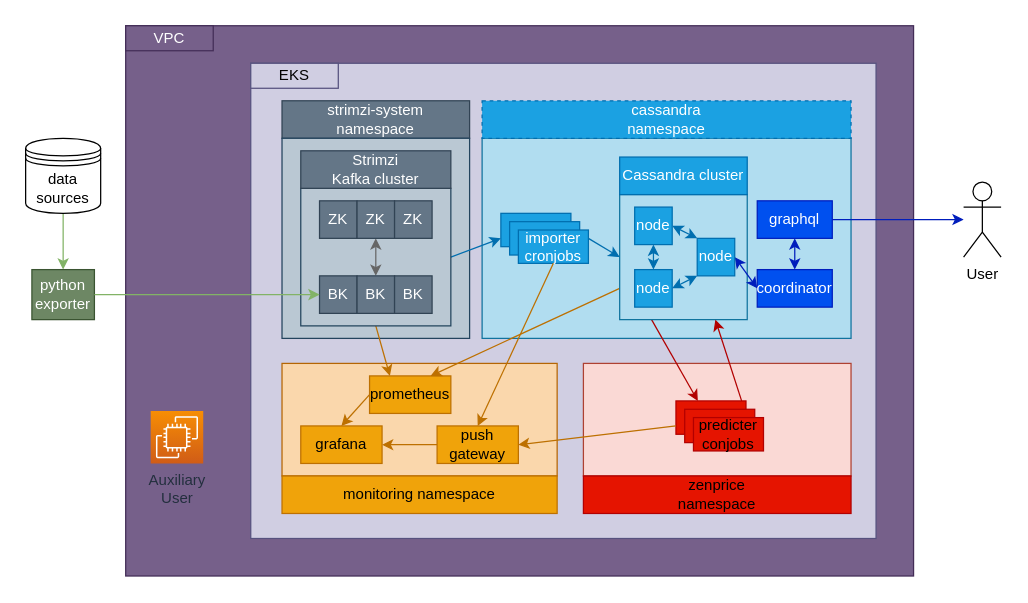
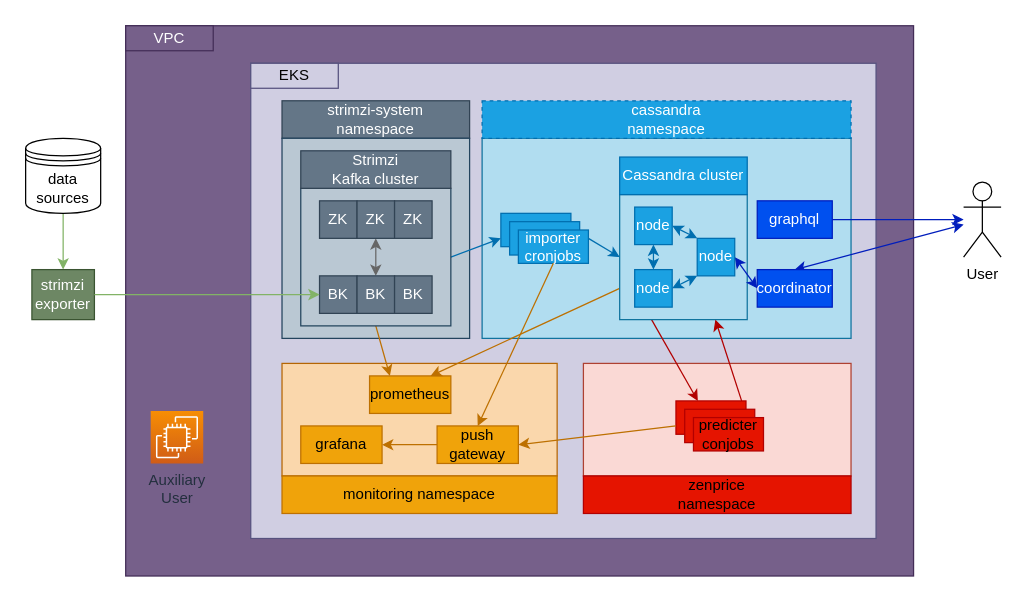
  <mxCell id="0" />
  <mxCell id="1" parent="0" />
  <mxCell id="2" value="" style="rounded=0;whiteSpace=wrap;html=1;fillColor=#76608a;fontColor=#ffffff;strokeColor=#432D57;" vertex="1" parent="1"><mxGeometry x="100" y="20" width="630" height="440" as="geometry" /></mxCell>
  <mxCell id="3" value="" style="rounded=0;whiteSpace=wrap;html=1;fillColor=#d0cee2;strokeColor=#56517e;" vertex="1" parent="1"><mxGeometry x="200" y="50" width="500" height="380" as="geometry" /></mxCell>
  <mxCell id="4" value="" style="rounded=0;whiteSpace=wrap;html=1;fillColor=#b1ddf0;strokeColor=#10739e;" vertex="1" parent="1"><mxGeometry x="385" y="110" width="295" height="160" as="geometry" /></mxCell>
  <mxCell id="5" value="" style="rounded=0;whiteSpace=wrap;html=1;fillColor=#fad9d5;strokeColor=#ae4132;" vertex="1" parent="1"><mxGeometry x="466" y="290" width="214" height="90" as="geometry" /></mxCell>
  <mxCell id="6" value="" style="rounded=0;whiteSpace=wrap;html=1;fillColor=#fad7ac;strokeColor=#b46504;" vertex="1" parent="1"><mxGeometry x="225" y="290" width="220" height="90" as="geometry" /></mxCell>
  <mxCell id="7" value="strimzi-system&lt;br&gt;namespace" style="rounded=0;whiteSpace=wrap;html=1;fillColor=#647687;fontColor=#ffffff;strokeColor=#314354;" vertex="1" parent="1"><mxGeometry x="225" y="80" width="150" height="30" as="geometry" /></mxCell>
  <mxCell id="8" value="&lt;font color=&quot;#000000&quot;&gt;zenprice&lt;br&gt;namespace&lt;/font&gt;" style="rounded=0;whiteSpace=wrap;html=1;fillColor=#e51400;fontColor=#ffffff;strokeColor=#B20000;" vertex="1" parent="1"><mxGeometry x="466" y="380" width="214" height="30" as="geometry" /></mxCell>
  <mxCell id="9" value="cassandra&lt;br&gt;namespace" style="rounded=0;whiteSpace=wrap;html=1;fillColor=#1ba1e2;fontColor=#ffffff;strokeColor=#006EAF;dashed=1;" vertex="1" parent="1"><mxGeometry x="385" y="80" width="295" height="30" as="geometry" /></mxCell>
  <mxCell id="10" value="monitoring namespace" style="rounded=0;whiteSpace=wrap;html=1;fillColor=#f0a30a;fontColor=#000000;strokeColor=#BD7000;" vertex="1" parent="1"><mxGeometry x="225" y="380" width="220" height="30" as="geometry" /></mxCell>
- <mxCell id="11" style="edgeStyle=none;html=1;exitX=0;exitY=0.5;exitDx=0;exitDy=0;entryX=0.5;entryY=0;entryDx=0;entryDy=0;fontColor=#000000;fillColor=#f0a30a;strokeColor=#BD7000;" edge="1" parent="1" source="12" target="13"><mxGeometry relative="1" as="geometry" /></mxCell>
  <mxCell id="12" value="prometheus" style="rounded=0;whiteSpace=wrap;html=1;fillColor=#f0a30a;fontColor=#000000;strokeColor=#BD7000;" vertex="1" parent="1"><mxGeometry x="295" y="300" width="65" height="30" as="geometry" /></mxCell>
  <mxCell id="13" value="grafana" style="rounded=0;whiteSpace=wrap;html=1;fillColor=#f0a30a;fontColor=#000000;strokeColor=#BD7000;" vertex="1" parent="1"><mxGeometry x="240" y="340" width="65" height="30" as="geometry" /></mxCell>
  <mxCell id="14" style="edgeStyle=none;html=1;exitX=0;exitY=0.5;exitDx=0;exitDy=0;fontColor=#000000;fillColor=#f0a30a;strokeColor=#BD7000;" edge="1" parent="1" source="15" target="13"><mxGeometry relative="1" as="geometry" /></mxCell>
  <mxCell id="15" value="push&lt;br&gt;gateway" style="rounded=0;whiteSpace=wrap;html=1;fillColor=#f0a30a;fontColor=#000000;strokeColor=#BD7000;" vertex="1" parent="1"><mxGeometry x="349" y="340" width="65" height="30" as="geometry" /></mxCell>
  <mxCell id="16" style="edgeStyle=none;html=1;exitX=0.5;exitY=1;exitDx=0;exitDy=0;fillColor=#d5e8d4;strokeColor=#82b366;gradientColor=#97d077;" edge="1" parent="1" source="17" target="18"><mxGeometry relative="1" as="geometry" /></mxCell>
  <mxCell id="17" value="data sources" style="shape=datastore;whiteSpace=wrap;html=1;" vertex="1" parent="1"><mxGeometry x="20" y="110" width="60" height="60" as="geometry" /></mxCell>
- <mxCell id="18" value="python exporter" style="rounded=0;whiteSpace=wrap;html=1;fillColor=#6d8764;fontColor=#ffffff;strokeColor=#3A5431;" vertex="1" parent="1"><mxGeometry x="25" y="215" width="50" height="40" as="geometry" /></mxCell>
+ <mxCell id="18" value="strimzi exporter" style="rounded=0;whiteSpace=wrap;html=1;fillColor=#6d8764;fontColor=#ffffff;strokeColor=#3A5431;" vertex="1" parent="1"><mxGeometry x="25" y="215" width="50" height="40" as="geometry" /></mxCell>
  <mxCell id="19" value="User" style="shape=umlActor;verticalLabelPosition=bottom;verticalAlign=top;html=1;outlineConnect=0;" vertex="1" parent="1"><mxGeometry y="145" width="30" height="60" as="geometry" x="770" /></mxCell>
  <mxCell id="20" style="edgeStyle=none;html=1;exitX=0.25;exitY=1;exitDx=0;exitDy=0;entryX=0.25;entryY=0;entryDx=0;entryDy=0;fontColor=#000000;fillColor=#e51400;strokeColor=#B20000;" edge="1" parent="1" source="22" target="39"><mxGeometry relative="1" as="geometry" /></mxCell>
  <mxCell id="21" style="edgeStyle=none;html=1;exitX=0;exitY=0.75;exitDx=0;exitDy=0;entryX=0.75;entryY=0;entryDx=0;entryDy=0;fontColor=#000000;fillColor=#f0a30a;strokeColor=#BD7000;" edge="1" parent="1" source="22" target="12"><mxGeometry relative="1" as="geometry" /></mxCell>
  <mxCell id="22" value="" style="rounded=0;whiteSpace=wrap;html=1;fillColor=#b1ddf0;strokeColor=#10739e;" vertex="1" parent="1"><mxGeometry x="495" y="155" width="102" height="100" as="geometry" /></mxCell>
  <mxCell id="23" style="edgeStyle=none;html=1;exitX=1;exitY=0.5;exitDx=0;exitDy=0;entryX=0;entryY=1;entryDx=0;entryDy=0;startArrow=classic;startFill=1;fillColor=#1ba1e2;strokeColor=#006EAF;" edge="1" parent="1" source="24" target="30"><mxGeometry relative="1" as="geometry" /></mxCell>
  <mxCell id="24" value="node" style="rounded=0;whiteSpace=wrap;html=1;fillColor=#1ba1e2;fontColor=#ffffff;strokeColor=#006EAF;" vertex="1" parent="1"><mxGeometry x="507" y="215" width="30" height="30" as="geometry" /></mxCell>
  <mxCell id="25" value="Cassandra cluster" style="rounded=0;whiteSpace=wrap;html=1;fillColor=#1ba1e2;fontColor=#ffffff;strokeColor=#006EAF;" vertex="1" parent="1"><mxGeometry x="495" y="125" width="102" height="30" as="geometry" /></mxCell>
  <mxCell id="26" style="edgeStyle=none;html=1;exitX=0.5;exitY=1;exitDx=0;exitDy=0;entryX=0.5;entryY=0;entryDx=0;entryDy=0;startArrow=classic;startFill=1;fillColor=#1ba1e2;strokeColor=#006EAF;" edge="1" parent="1" source="28" target="24"><mxGeometry relative="1" as="geometry" /></mxCell>
  <mxCell id="27" style="edgeStyle=none;html=1;exitX=1;exitY=0.5;exitDx=0;exitDy=0;entryX=0;entryY=0;entryDx=0;entryDy=0;startArrow=classic;startFill=1;fillColor=#1ba1e2;strokeColor=#006EAF;" edge="1" parent="1" source="28" target="30"><mxGeometry relative="1" as="geometry" /></mxCell>
  <mxCell id="28" value="node" style="rounded=0;whiteSpace=wrap;html=1;fillColor=#1ba1e2;fontColor=#ffffff;strokeColor=#006EAF;" vertex="1" parent="1"><mxGeometry x="507" y="165" width="30" height="30" as="geometry" /></mxCell>
  <mxCell id="29" style="edgeStyle=none;html=1;exitX=1;exitY=0.5;exitDx=0;exitDy=0;entryX=0;entryY=0.5;entryDx=0;entryDy=0;startArrow=classic;startFill=1;fillColor=#0050ef;strokeColor=#001DBC;" edge="1" parent="1" source="30" target="32"><mxGeometry relative="1" as="geometry" /></mxCell>
  <mxCell id="30" value="node" style="rounded=0;whiteSpace=wrap;html=1;fillColor=#1ba1e2;fontColor=#ffffff;strokeColor=#006EAF;" vertex="1" parent="1"><mxGeometry x="557" y="190" width="30" height="30" as="geometry" /></mxCell>
- <mxCell id="31" style="edgeStyle=none;html=1;exitX=0.5;exitY=0;exitDx=0;exitDy=0;entryX=0.5;entryY=1;entryDx=0;entryDy=0;startArrow=classic;startFill=1;fillColor=#0050ef;strokeColor=#001DBC;" edge="1" parent="1" source="32" target="44"><mxGeometry relative="1" as="geometry" /></mxCell>
+ <mxCell id="31" style="edgeStyle=none;html=1;exitX=0.5;exitY=0;exitDx=0;exitDy=0;startArrow=classic;startFill=1;fillColor=#0050ef;strokeColor=#001DBC;" edge="1" parent="1" source="32" target="19"><mxGeometry relative="1" as="geometry" /></mxCell>
  <mxCell id="32" value="coordinator" style="rounded=0;whiteSpace=wrap;html=1;fillColor=#0050ef;strokeColor=#001DBC;fontColor=#ffffff;" vertex="1" parent="1"><mxGeometry x="605" y="215" width="60" height="30" as="geometry" /></mxCell>
  <mxCell id="33" style="edgeStyle=none;html=1;exitX=1;exitY=0.5;exitDx=0;exitDy=0;fontColor=#000000;fillColor=#1ba1e2;strokeColor=#006EAF;" edge="1" parent="1" source="34"><mxGeometry relative="1" as="geometry"><mxPoint x="495" y="205" as="targetPoint" /></mxGeometry></mxCell>
  <mxCell id="34" value="" style="group;movable=1;resizable=1;rotatable=1;deletable=1;editable=1;connectable=1;fillColor=none;" vertex="1" connectable="0" parent="1"><mxGeometry x="400" y="170" width="70" height="40" as="geometry" /></mxCell>
  <mxCell id="35" value="" style="rounded=0;whiteSpace=wrap;html=1;fillColor=#1ba1e2;strokeColor=#006EAF;container=0;movable=1;resizable=1;rotatable=1;deletable=1;editable=1;connectable=1;fontColor=#ffffff;" vertex="1" parent="34"><mxGeometry width="56" height="26.667" as="geometry" /></mxCell>
  <mxCell id="36" value="" style="rounded=0;whiteSpace=wrap;html=1;fillColor=#1ba1e2;strokeColor=#006EAF;container=0;movable=1;resizable=1;rotatable=1;deletable=1;editable=1;connectable=1;fontColor=#ffffff;" vertex="1" parent="34"><mxGeometry x="7" y="6.667" width="56" height="26.667" as="geometry" /></mxCell>
  <mxCell id="37" value="importer&lt;br&gt;cronjobs" style="rounded=0;whiteSpace=wrap;html=1;fillColor=#1ba1e2;strokeColor=#006EAF;container=0;movable=1;resizable=1;rotatable=1;deletable=1;editable=1;connectable=1;fontColor=#ffffff;" vertex="1" parent="34"><mxGeometry x="14" y="13.333" width="56" height="26.667" as="geometry" /></mxCell>
  <mxCell id="38" style="edgeStyle=none;html=1;exitX=0.75;exitY=0;exitDx=0;exitDy=0;entryX=0.75;entryY=1;entryDx=0;entryDy=0;fontColor=#000000;fillColor=#e51400;strokeColor=#B20000;" edge="1" parent="1" source="39" target="22"><mxGeometry relative="1" as="geometry" /></mxCell>
  <mxCell id="39" value="" style="group;movable=1;resizable=1;rotatable=1;deletable=1;editable=1;connectable=1;fillColor=none;" vertex="1" connectable="0" parent="1"><mxGeometry x="540" y="320" width="70" height="40.0" as="geometry" /></mxCell>
  <mxCell id="40" value="" style="rounded=0;whiteSpace=wrap;html=1;fillColor=#e51400;fontColor=#ffffff;strokeColor=#B20000;container=0;movable=1;resizable=1;rotatable=1;deletable=1;editable=1;connectable=1;" vertex="1" parent="39"><mxGeometry width="56" height="26.667" as="geometry" /></mxCell>
  <mxCell id="41" value="" style="rounded=0;whiteSpace=wrap;html=1;fillColor=#e51400;fontColor=#ffffff;strokeColor=#B20000;container=0;movable=1;resizable=1;rotatable=1;deletable=1;editable=1;connectable=1;" vertex="1" parent="39"><mxGeometry x="7" y="6.667" width="56" height="26.667" as="geometry" /></mxCell>
  <mxCell id="42" value="&lt;font color=&quot;#000000&quot;&gt;predicter&lt;br&gt;conjobs&lt;/font&gt;" style="rounded=0;whiteSpace=wrap;html=1;fillColor=#e51400;fontColor=#ffffff;strokeColor=#B20000;container=0;movable=1;resizable=1;rotatable=1;deletable=1;editable=1;connectable=1;" vertex="1" parent="39"><mxGeometry x="14" y="13.333" width="56" height="26.667" as="geometry" /></mxCell>
  <mxCell id="43" style="edgeStyle=none;html=1;exitX=1;exitY=0.5;exitDx=0;exitDy=0;fontColor=#000000;fillColor=#0050ef;strokeColor=#001DBC;" edge="1" parent="1" source="44" target="19"><mxGeometry relative="1" as="geometry" /></mxCell>
  <mxCell id="44" value="graphql" style="rounded=0;whiteSpace=wrap;html=1;fillColor=#0050ef;fontColor=#ffffff;strokeColor=#001DBC;" vertex="1" parent="1"><mxGeometry x="605" y="160" width="60" height="30" as="geometry" /></mxCell>
  <mxCell id="45" value="" style="rounded=0;whiteSpace=wrap;html=1;fillColor=#bac8d3;strokeColor=#23445d;" vertex="1" parent="1"><mxGeometry x="225" y="110" width="150" height="160" as="geometry" /></mxCell>
  <mxCell id="46" style="edgeStyle=none;html=1;exitX=0.5;exitY=1;exitDx=0;exitDy=0;entryX=0.25;entryY=0;entryDx=0;entryDy=0;fontColor=#000000;fillColor=#f0a30a;strokeColor=#BD7000;" edge="1" parent="1" source="48" target="12"><mxGeometry relative="1" as="geometry" /></mxCell>
  <mxCell id="47" style="edgeStyle=none;html=1;exitX=1;exitY=0.5;exitDx=0;exitDy=0;entryX=0;entryY=0.75;entryDx=0;entryDy=0;fontColor=#000000;fillColor=#1ba1e2;strokeColor=#006EAF;" edge="1" parent="1" source="48" target="35"><mxGeometry relative="1" as="geometry" /></mxCell>
  <mxCell id="48" value="" style="rounded=0;whiteSpace=wrap;html=1;fillColor=#bac8d3;strokeColor=#23445d;" vertex="1" parent="1"><mxGeometry x="240" y="150" width="120" height="110" as="geometry" /></mxCell>
  <mxCell id="49" value="BK" style="rounded=0;whiteSpace=wrap;html=1;fillColor=#647687;fontColor=#ffffff;strokeColor=#314354;" vertex="1" parent="1"><mxGeometry x="255" y="220" width="30" height="30" as="geometry" /></mxCell>
  <mxCell id="50" style="edgeStyle=none;html=1;exitX=0.5;exitY=0;exitDx=0;exitDy=0;entryX=0.5;entryY=1;entryDx=0;entryDy=0;startArrow=classic;startFill=1;fillColor=#f5f5f5;strokeColor=#666666;" edge="1" parent="1" source="51" target="54"><mxGeometry relative="1" as="geometry" /></mxCell>
  <mxCell id="51" value="BK" style="rounded=0;whiteSpace=wrap;html=1;fillColor=#647687;fontColor=#ffffff;strokeColor=#314354;" vertex="1" parent="1"><mxGeometry x="285" y="220" width="30" height="30" as="geometry" /></mxCell>
  <mxCell id="52" value="BK" style="rounded=0;whiteSpace=wrap;html=1;fillColor=#647687;fontColor=#ffffff;strokeColor=#314354;" vertex="1" parent="1"><mxGeometry x="315" y="220" width="30" height="30" as="geometry" /></mxCell>
  <mxCell id="53" value="ZK" style="rounded=0;whiteSpace=wrap;html=1;fillColor=#647687;fontColor=#ffffff;strokeColor=#314354;" vertex="1" parent="1"><mxGeometry x="255" y="160" width="30" height="30" as="geometry" /></mxCell>
  <mxCell id="54" value="ZK" style="rounded=0;whiteSpace=wrap;html=1;fillColor=#647687;fontColor=#ffffff;strokeColor=#314354;" vertex="1" parent="1"><mxGeometry x="285" y="160" width="30" height="30" as="geometry" /></mxCell>
  <mxCell id="55" value="ZK" style="rounded=0;whiteSpace=wrap;html=1;fillColor=#647687;fontColor=#ffffff;strokeColor=#314354;" vertex="1" parent="1"><mxGeometry x="315" y="160" width="30" height="30" as="geometry" /></mxCell>
  <mxCell id="56" value="Strimzi&lt;br&gt;Kafka cluster" style="rounded=0;whiteSpace=wrap;html=1;fillColor=#647687;fontColor=#ffffff;strokeColor=#314354;" vertex="1" parent="1"><mxGeometry x="240" y="120" width="120" height="30" as="geometry" /></mxCell>
  <mxCell id="57" style="edgeStyle=none;html=1;exitX=0.5;exitY=1;exitDx=0;exitDy=0;entryX=0.5;entryY=0;entryDx=0;entryDy=0;fontColor=#000000;fillColor=#f0a30a;strokeColor=#BD7000;" edge="1" parent="1" source="37" target="15"><mxGeometry relative="1" as="geometry" /></mxCell>
  <mxCell id="58" style="edgeStyle=none;html=1;exitX=0;exitY=0.75;exitDx=0;exitDy=0;entryX=1;entryY=0.5;entryDx=0;entryDy=0;fontColor=#000000;fillColor=#f0a30a;strokeColor=#BD7000;" edge="1" parent="1" source="40" target="15"><mxGeometry relative="1" as="geometry" /></mxCell>
  <mxCell id="59" style="edgeStyle=none;html=1;exitX=1;exitY=0.5;exitDx=0;exitDy=0;entryX=0;entryY=0.5;entryDx=0;entryDy=0;fillColor=#d5e8d4;strokeColor=#82b366;gradientColor=#97d077;" edge="1" parent="1" source="18" target="49"><mxGeometry relative="1" as="geometry" /></mxCell>
  <mxCell id="60" value="&lt;font color=&quot;#000000&quot;&gt;EKS&lt;/font&gt;" style="rounded=0;whiteSpace=wrap;html=1;fillColor=#d0cee2;strokeColor=#56517e;" vertex="1" parent="1"><mxGeometry x="200" y="50" width="70" height="20" as="geometry" /></mxCell>
  <mxCell id="61" value="VPC" style="rounded=0;whiteSpace=wrap;html=1;fillColor=#76608a;fontColor=#ffffff;strokeColor=#432D57;" vertex="1" parent="1"><mxGeometry x="100" y="20" width="70" height="20" as="geometry" /></mxCell>
  <mxCell id="62" value="Auxiliary&lt;br&gt;User" style="sketch=0;points=[[0,0,0],[0.25,0,0],[0.5,0,0],[0.75,0,0],[1,0,0],[0,1,0],[0.25,1,0],[0.5,1,0],[0.75,1,0],[1,1,0],[0,0.25,0],[0,0.5,0],[0,0.75,0],[1,0.25,0],[1,0.5,0],[1,0.75,0]];outlineConnect=0;fontColor=#232F3E;gradientColor=#F78E04;gradientDirection=north;fillColor=#D05C17;strokeColor=#ffffff;dashed=0;verticalLabelPosition=bottom;verticalAlign=top;align=center;html=1;fontSize=12;fontStyle=0;aspect=fixed;shape=mxgraph.aws4.resourceIcon;resIcon=mxgraph.aws4.ec2;" vertex="1" parent="1"><mxGeometry x="120" y="328" width="42" height="42" as="geometry" /></mxCell>
